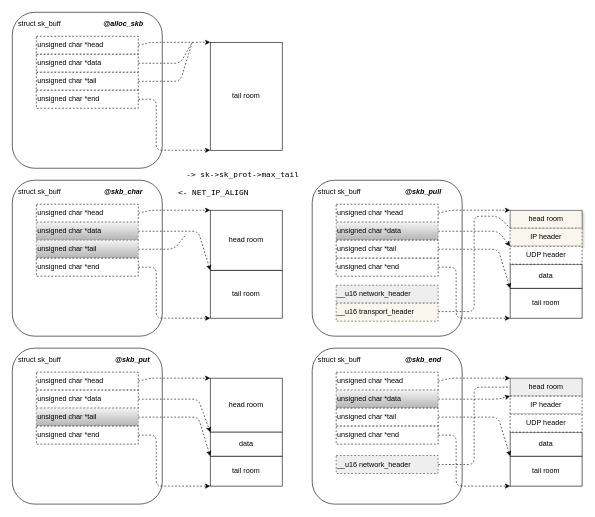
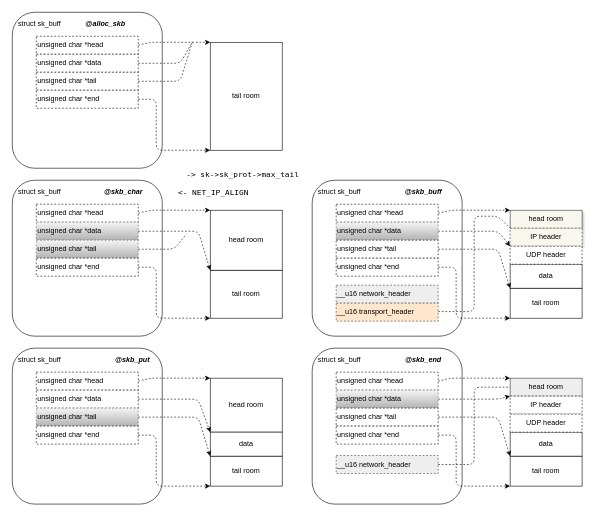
  <mxCell id="0" />
  <mxCell id="1" parent="0" />
  <mxCell id="2" value="" style="rounded=1;whiteSpace=wrap;html=1;align=left;" vertex="1" parent="1"><mxGeometry x="20" y="20" width="250" height="260" as="geometry" /></mxCell>
  <mxCell id="3" value="tail room" style="rounded=0;whiteSpace=wrap;html=1;" vertex="1" parent="1"><mxGeometry x="350" y="70" width="120" height="180" as="geometry" /></mxCell>
  <mxCell id="4" value="" style="endArrow=classic;html=1;entryX=0;entryY=0;entryDx=0;entryDy=0;dashed=1;exitX=1;exitY=0.5;exitDx=0;exitDy=0;" edge="1" parent="1" source="5"><mxGeometry width="50" height="50" relative="1" as="geometry"><mxPoint x="290" y="150" as="sourcePoint" /><mxPoint x="350" y="70" as="targetPoint" /><Array as="points"><mxPoint x="250" y="70" /><mxPoint x="330" y="70" /></Array></mxGeometry></mxCell>
  <mxCell id="5" value="&lt;p style=&quot;line-height: 10%&quot;&gt;&lt;/p&gt;&lt;div&gt;unsigned char *head&lt;/div&gt;&lt;p&gt;&lt;/p&gt;" style="rounded=0;whiteSpace=wrap;html=1;align=left;dashed=1;" vertex="1" parent="1"><mxGeometry x="60" y="60" width="170" height="30" as="geometry" /></mxCell>
  <mxCell id="6" value="&lt;p style=&quot;line-height: 10%&quot;&gt;&lt;/p&gt;&lt;div&gt;unsigned char *data&lt;/div&gt;&lt;p&gt;&lt;/p&gt;" style="rounded=0;whiteSpace=wrap;html=1;align=left;dashed=1;" vertex="1" parent="1"><mxGeometry x="60" y="90" width="170" height="30" as="geometry" /></mxCell>
  <mxCell id="7" value="&lt;p style=&quot;line-height: 10%&quot;&gt;&lt;/p&gt;&lt;div&gt;unsigned char *tail&lt;/div&gt;&lt;p&gt;&lt;/p&gt;" style="rounded=0;whiteSpace=wrap;html=1;align=left;dashed=1;" vertex="1" parent="1"><mxGeometry x="60" y="120" width="170" height="30" as="geometry" /></mxCell>
  <mxCell id="8" value="&lt;p style=&quot;line-height: 10%&quot;&gt;&lt;/p&gt;&lt;div&gt;unsigned char *end&lt;/div&gt;&lt;p&gt;&lt;/p&gt;" style="rounded=0;whiteSpace=wrap;html=1;align=left;dashed=1;" vertex="1" parent="1"><mxGeometry x="60" y="150" width="170" height="30" as="geometry" /></mxCell>
  <mxCell id="9" value="struct sk_buff" style="text;html=1;align=center;verticalAlign=middle;resizable=0;points=[];autosize=1;" vertex="1" parent="1"><mxGeometry x="20" y="30" width="90" height="20" as="geometry" /></mxCell>
  <mxCell id="10" value="" style="endArrow=classic;html=1;dashed=1;exitX=1;exitY=0.5;exitDx=0;exitDy=0;entryX=0;entryY=1;entryDx=0;entryDy=0;" edge="1" parent="1" source="8" target="3"><mxGeometry width="50" height="50" relative="1" as="geometry"><mxPoint x="370" y="200" as="sourcePoint" /><mxPoint x="420" y="150" as="targetPoint" /><Array as="points"><mxPoint x="260" y="165" /><mxPoint x="260" y="250" /></Array></mxGeometry></mxCell>
  <mxCell id="11" value="" style="endArrow=none;dashed=1;html=1;exitX=1;exitY=0.5;exitDx=0;exitDy=0;" edge="1" parent="1" source="6"><mxGeometry width="50" height="50" relative="1" as="geometry"><mxPoint x="330" y="90" as="sourcePoint" /><mxPoint x="320" y="70" as="targetPoint" /><Array as="points"><mxPoint x="300" y="105" /></Array></mxGeometry></mxCell>
  <mxCell id="12" value="" style="endArrow=none;dashed=1;html=1;exitX=1;exitY=0.5;exitDx=0;exitDy=0;" edge="1" parent="1" source="7"><mxGeometry width="50" height="50" relative="1" as="geometry"><mxPoint x="330" y="90" as="sourcePoint" /><mxPoint x="320" y="70" as="targetPoint" /><Array as="points"><mxPoint x="300" y="135" /></Array></mxGeometry></mxCell>
  <mxCell id="13" value="" style="rounded=1;whiteSpace=wrap;html=1;align=left;" vertex="1" parent="1"><mxGeometry x="20" y="300" width="250" height="260" as="geometry" /></mxCell>
  <mxCell id="14" value="tail room" style="rounded=0;whiteSpace=wrap;html=1;" vertex="1" parent="1"><mxGeometry x="350" y="450" width="120" height="80" as="geometry" /></mxCell>
  <mxCell id="15" value="" style="endArrow=classic;html=1;entryX=0;entryY=0;entryDx=0;entryDy=0;dashed=1;exitX=1;exitY=0.5;exitDx=0;exitDy=0;" edge="1" parent="1" source="16"><mxGeometry width="50" height="50" relative="1" as="geometry"><mxPoint x="290" y="430" as="sourcePoint" /><mxPoint x="350" y="350" as="targetPoint" /><Array as="points"><mxPoint x="250" y="350" /><mxPoint x="330" y="350" /></Array></mxGeometry></mxCell>
  <mxCell id="16" value="&lt;p style=&quot;line-height: 10%&quot;&gt;&lt;/p&gt;&lt;div&gt;unsigned char *head&lt;/div&gt;&lt;p&gt;&lt;/p&gt;" style="rounded=0;whiteSpace=wrap;html=1;align=left;dashed=1;" vertex="1" parent="1"><mxGeometry x="60" y="340" width="170" height="30" as="geometry" /></mxCell>
  <mxCell id="17" value="&lt;p style=&quot;line-height: 10%&quot;&gt;&lt;/p&gt;&lt;div&gt;unsigned char *data&lt;/div&gt;&lt;p&gt;&lt;/p&gt;" style="rounded=0;whiteSpace=wrap;html=1;align=left;dashed=1;gradientColor=#b3b3b3;fillColor=#f5f5f5;strokeColor=#666666;" vertex="1" parent="1"><mxGeometry x="60" y="370" width="170" height="30" as="geometry" /></mxCell>
  <mxCell id="18" value="&lt;p style=&quot;line-height: 10%&quot;&gt;&lt;/p&gt;&lt;div&gt;unsigned char *tail&lt;/div&gt;&lt;p&gt;&lt;/p&gt;" style="rounded=0;whiteSpace=wrap;html=1;align=left;dashed=1;gradientColor=#b3b3b3;fillColor=#f5f5f5;strokeColor=#666666;" vertex="1" parent="1"><mxGeometry x="60" y="400" width="170" height="30" as="geometry" /></mxCell>
  <mxCell id="19" value="&lt;p style=&quot;line-height: 10%&quot;&gt;&lt;/p&gt;&lt;div&gt;unsigned char *end&lt;/div&gt;&lt;p&gt;&lt;/p&gt;" style="rounded=0;whiteSpace=wrap;html=1;align=left;dashed=1;" vertex="1" parent="1"><mxGeometry x="60" y="430" width="170" height="30" as="geometry" /></mxCell>
  <mxCell id="20" value="struct sk_buff" style="text;html=1;align=center;verticalAlign=middle;resizable=0;points=[];autosize=1;" vertex="1" parent="1"><mxGeometry x="20" y="310" width="90" height="20" as="geometry" /></mxCell>
  <mxCell id="21" value="" style="endArrow=classic;html=1;dashed=1;exitX=1;exitY=0.5;exitDx=0;exitDy=0;entryX=0;entryY=1;entryDx=0;entryDy=0;" edge="1" parent="1" source="19" target="14"><mxGeometry width="50" height="50" relative="1" as="geometry"><mxPoint x="370" y="480" as="sourcePoint" /><mxPoint x="420" y="430" as="targetPoint" /><Array as="points"><mxPoint x="260" y="445" /><mxPoint x="260" y="530" /></Array></mxGeometry></mxCell>
- <mxCell id="22" value="&lt;b&gt;&lt;i&gt;@alloc_skb&lt;/i&gt;&lt;/b&gt;" style="text;html=1;align=center;verticalAlign=middle;resizable=0;points=[];autosize=1;" vertex="1" parent="1"><mxGeometry x="165" y="30" width="80" height="20" as="geometry" /></mxCell>
+ <mxCell id="22" value="&lt;b&gt;&lt;i&gt;@alloc_skb&lt;/i&gt;&lt;/b&gt;" style="text;html=1;align=center;verticalAlign=middle;resizable=0;points=[];autosize=1;" vertex="1" parent="1"><mxGeometry x="135" y="30" width="80" height="20" as="geometry" /></mxCell>
  <mxCell id="23" value="&lt;b&gt;&lt;i&gt;@skb_char&lt;/i&gt;&lt;/b&gt;" style="text;html=1;align=center;verticalAlign=middle;resizable=0;points=[];autosize=1;" vertex="1" parent="1"><mxGeometry x="155" y="310" width="100" height="20" as="geometry" /></mxCell>
  <mxCell id="24" value="head room" style="rounded=0;whiteSpace=wrap;html=1;" vertex="1" parent="1"><mxGeometry x="350" y="350" width="120" height="100" as="geometry" /></mxCell>
  <mxCell id="25" value="" style="endArrow=classic;html=1;dashed=1;entryX=0;entryY=0;entryDx=0;entryDy=0;exitX=1;exitY=0.5;exitDx=0;exitDy=0;" edge="1" parent="1" source="17" target="14"><mxGeometry width="50" height="50" relative="1" as="geometry"><mxPoint x="370" y="340" as="sourcePoint" /><mxPoint x="420" y="290" as="targetPoint" /><Array as="points"><mxPoint x="330" y="385" /></Array></mxGeometry></mxCell>
  <mxCell id="26" value="" style="endArrow=none;dashed=1;html=1;exitX=1;exitY=0.5;exitDx=0;exitDy=0;" edge="1" parent="1" source="18"><mxGeometry width="50" height="50" relative="1" as="geometry"><mxPoint x="370" y="320" as="sourcePoint" /><mxPoint x="310" y="390" as="targetPoint" /><Array as="points"><mxPoint x="290" y="415" /></Array></mxGeometry></mxCell>
  <mxCell id="27" value="" style="rounded=1;whiteSpace=wrap;html=1;align=left;" vertex="1" parent="1"><mxGeometry x="20" y="580" width="250" height="260" as="geometry" /></mxCell>
  <mxCell id="28" value="tail room" style="rounded=0;whiteSpace=wrap;html=1;" vertex="1" parent="1"><mxGeometry x="350" y="760" width="120" height="50" as="geometry" /></mxCell>
  <mxCell id="29" value="" style="endArrow=classic;html=1;entryX=0;entryY=0;entryDx=0;entryDy=0;dashed=1;exitX=1;exitY=0.5;exitDx=0;exitDy=0;" edge="1" parent="1" source="30"><mxGeometry width="50" height="50" relative="1" as="geometry"><mxPoint x="290" y="710" as="sourcePoint" /><mxPoint x="350" y="630" as="targetPoint" /><Array as="points"><mxPoint x="250" y="630" /><mxPoint x="330" y="630" /></Array></mxGeometry></mxCell>
  <mxCell id="30" value="&lt;p style=&quot;line-height: 10%&quot;&gt;&lt;/p&gt;&lt;div&gt;unsigned char *head&lt;/div&gt;&lt;p&gt;&lt;/p&gt;" style="rounded=0;whiteSpace=wrap;html=1;align=left;dashed=1;" vertex="1" parent="1"><mxGeometry x="60" y="620" width="170" height="30" as="geometry" /></mxCell>
  <mxCell id="31" value="&lt;p style=&quot;line-height: 10%&quot;&gt;&lt;/p&gt;&lt;div&gt;unsigned char *data&lt;/div&gt;&lt;p&gt;&lt;/p&gt;" style="rounded=0;whiteSpace=wrap;html=1;align=left;dashed=1;" vertex="1" parent="1"><mxGeometry x="60" y="650" width="170" height="30" as="geometry" /></mxCell>
  <mxCell id="32" value="&lt;p style=&quot;line-height: 10%&quot;&gt;&lt;/p&gt;&lt;div&gt;unsigned char *tail&lt;/div&gt;&lt;p&gt;&lt;/p&gt;" style="rounded=0;whiteSpace=wrap;html=1;align=left;dashed=1;gradientColor=#b3b3b3;fillColor=#f5f5f5;strokeColor=#666666;" vertex="1" parent="1"><mxGeometry x="60" y="680" width="170" height="30" as="geometry" /></mxCell>
  <mxCell id="33" value="&lt;p style=&quot;line-height: 10%&quot;&gt;&lt;/p&gt;&lt;div&gt;unsigned char *end&lt;/div&gt;&lt;p&gt;&lt;/p&gt;" style="rounded=0;whiteSpace=wrap;html=1;align=left;dashed=1;" vertex="1" parent="1"><mxGeometry x="60" y="710" width="170" height="30" as="geometry" /></mxCell>
  <mxCell id="34" value="struct sk_buff" style="text;html=1;align=center;verticalAlign=middle;resizable=0;points=[];autosize=1;" vertex="1" parent="1"><mxGeometry x="20" y="590" width="90" height="20" as="geometry" /></mxCell>
  <mxCell id="35" value="" style="endArrow=classic;html=1;dashed=1;exitX=1;exitY=0.5;exitDx=0;exitDy=0;entryX=0;entryY=1;entryDx=0;entryDy=0;" edge="1" parent="1" source="33" target="28"><mxGeometry width="50" height="50" relative="1" as="geometry"><mxPoint x="370" y="760" as="sourcePoint" /><mxPoint x="420" y="710" as="targetPoint" /><Array as="points"><mxPoint x="260" y="725" /><mxPoint x="260" y="810" /></Array></mxGeometry></mxCell>
  <mxCell id="36" value="&lt;b&gt;&lt;i&gt;@skb_put&lt;/i&gt;&lt;/b&gt;" style="text;html=1;align=center;verticalAlign=middle;resizable=0;points=[];autosize=1;" vertex="1" parent="1"><mxGeometry x="185" y="590" width="70" height="20" as="geometry" /></mxCell>
  <mxCell id="37" value="head room" style="rounded=0;whiteSpace=wrap;html=1;" vertex="1" parent="1"><mxGeometry x="350" y="630" width="120" height="90" as="geometry" /></mxCell>
  <mxCell id="38" value="" style="endArrow=classic;html=1;dashed=1;exitX=1;exitY=0.5;exitDx=0;exitDy=0;entryX=0;entryY=0;entryDx=0;entryDy=0;" edge="1" parent="1" source="31" target="39"><mxGeometry width="50" height="50" relative="1" as="geometry"><mxPoint x="370" y="620" as="sourcePoint" /><mxPoint x="420" y="570" as="targetPoint" /><Array as="points"><mxPoint x="330" y="665" /></Array></mxGeometry></mxCell>
  <mxCell id="39" value="data" style="rounded=0;whiteSpace=wrap;html=1;" vertex="1" parent="1"><mxGeometry x="350" y="720" width="120" height="40" as="geometry" /></mxCell>
  <mxCell id="40" value="" style="endArrow=classic;html=1;dashed=1;entryX=0;entryY=0;entryDx=0;entryDy=0;exitX=1;exitY=0.5;exitDx=0;exitDy=0;" edge="1" parent="1" source="32" target="28"><mxGeometry width="50" height="50" relative="1" as="geometry"><mxPoint x="370" y="620" as="sourcePoint" /><mxPoint x="420" y="570" as="targetPoint" /><Array as="points"><mxPoint x="330" y="695" /></Array></mxGeometry></mxCell>
  <mxCell id="41" value="" style="rounded=1;whiteSpace=wrap;html=1;align=left;" vertex="1" parent="1"><mxGeometry x="520" y="580" width="250" height="260" as="geometry" /></mxCell>
  <mxCell id="42" value="tail room" style="rounded=0;whiteSpace=wrap;html=1;" vertex="1" parent="1"><mxGeometry x="850" y="760" width="120" height="50" as="geometry" /></mxCell>
  <mxCell id="43" value="" style="endArrow=classic;html=1;entryX=0;entryY=0;entryDx=0;entryDy=0;dashed=1;exitX=1;exitY=0.5;exitDx=0;exitDy=0;" edge="1" parent="1" source="44"><mxGeometry width="50" height="50" relative="1" as="geometry"><mxPoint x="790" y="710" as="sourcePoint" /><mxPoint x="850" y="630" as="targetPoint" /><Array as="points"><mxPoint x="750" y="630" /><mxPoint x="830" y="630" /></Array></mxGeometry></mxCell>
  <mxCell id="44" value="&lt;p style=&quot;line-height: 10%&quot;&gt;&lt;/p&gt;&lt;div&gt;unsigned char *head&lt;/div&gt;&lt;p&gt;&lt;/p&gt;" style="rounded=0;whiteSpace=wrap;html=1;align=left;dashed=1;" vertex="1" parent="1"><mxGeometry x="560" y="620" width="170" height="30" as="geometry" /></mxCell>
  <mxCell id="45" value="&lt;p style=&quot;line-height: 10%&quot;&gt;&lt;/p&gt;&lt;div&gt;unsigned char *data&lt;/div&gt;&lt;p&gt;&lt;/p&gt;" style="rounded=0;whiteSpace=wrap;html=1;align=left;dashed=1;gradientColor=#b3b3b3;fillColor=#f5f5f5;strokeColor=#666666;" vertex="1" parent="1"><mxGeometry x="560" y="650" width="170" height="30" as="geometry" /></mxCell>
  <mxCell id="46" value="&lt;p style=&quot;line-height: 10%&quot;&gt;&lt;/p&gt;&lt;div&gt;unsigned char *tail&lt;/div&gt;&lt;p&gt;&lt;/p&gt;" style="rounded=0;whiteSpace=wrap;html=1;align=left;dashed=1;" vertex="1" parent="1"><mxGeometry x="560" y="680" width="170" height="30" as="geometry" /></mxCell>
  <mxCell id="47" value="&lt;p style=&quot;line-height: 10%&quot;&gt;&lt;/p&gt;&lt;div&gt;unsigned char *end&lt;/div&gt;&lt;p&gt;&lt;/p&gt;" style="rounded=0;whiteSpace=wrap;html=1;align=left;dashed=1;" vertex="1" parent="1"><mxGeometry x="560" y="710" width="170" height="30" as="geometry" /></mxCell>
  <mxCell id="48" value="struct sk_buff" style="text;html=1;align=center;verticalAlign=middle;resizable=0;points=[];autosize=1;" vertex="1" parent="1"><mxGeometry x="520" y="590" width="90" height="20" as="geometry" /></mxCell>
  <mxCell id="49" value="" style="endArrow=classic;html=1;dashed=1;exitX=1;exitY=0.5;exitDx=0;exitDy=0;entryX=0;entryY=1;entryDx=0;entryDy=0;" edge="1" parent="1" source="47" target="42"><mxGeometry width="50" height="50" relative="1" as="geometry"><mxPoint x="870" y="760" as="sourcePoint" /><mxPoint x="920" y="710" as="targetPoint" /><Array as="points"><mxPoint x="760" y="725" /><mxPoint x="760" y="810" /></Array></mxGeometry></mxCell>
  <mxCell id="50" value="&lt;b&gt;&lt;i&gt;@skb_end&lt;/i&gt;&lt;/b&gt;" style="text;html=1;align=center;verticalAlign=middle;resizable=0;points=[];autosize=1;" vertex="1" parent="1"><mxGeometry x="665" y="590" width="80" height="20" as="geometry" /></mxCell>
  <mxCell id="51" value="head room" style="rounded=0;whiteSpace=wrap;html=1;fillColor=#eeeeee;strokeColor=#36393d;" vertex="1" parent="1"><mxGeometry x="850" y="630" width="120" height="30" as="geometry" /></mxCell>
  <mxCell id="52" value="" style="endArrow=classic;html=1;dashed=1;exitX=1;exitY=0.5;exitDx=0;exitDy=0;entryX=0;entryY=0;entryDx=0;entryDy=0;" edge="1" parent="1" source="45" target="55"><mxGeometry width="50" height="50" relative="1" as="geometry"><mxPoint x="870" y="620" as="sourcePoint" /><mxPoint x="920" y="570" as="targetPoint" /><Array as="points"><mxPoint x="830" y="665" /></Array></mxGeometry></mxCell>
  <mxCell id="53" value="data" style="rounded=0;whiteSpace=wrap;html=1;" vertex="1" parent="1"><mxGeometry x="850" y="720" width="120" height="40" as="geometry" /></mxCell>
  <mxCell id="54" value="" style="endArrow=classic;html=1;dashed=1;entryX=0;entryY=0;entryDx=0;entryDy=0;exitX=1;exitY=0.5;exitDx=0;exitDy=0;" edge="1" parent="1" source="46" target="42"><mxGeometry width="50" height="50" relative="1" as="geometry"><mxPoint x="870" y="620" as="sourcePoint" /><mxPoint x="920" y="570" as="targetPoint" /><Array as="points"><mxPoint x="830" y="695" /></Array></mxGeometry></mxCell>
  <mxCell id="55" value="IP header" style="rounded=0;whiteSpace=wrap;html=1;dashed=1;" vertex="1" parent="1"><mxGeometry x="850" y="660" width="120" height="30" as="geometry" /></mxCell>
  <mxCell id="56" value="UDP header" style="rounded=0;whiteSpace=wrap;html=1;dashed=1;" vertex="1" parent="1"><mxGeometry x="850" y="690" width="120" height="30" as="geometry" /></mxCell>
  <mxCell id="57" value="" style="rounded=1;whiteSpace=wrap;html=1;align=left;" vertex="1" parent="1"><mxGeometry x="520" y="300" width="250" height="260" as="geometry" /></mxCell>
  <mxCell id="58" value="tail room" style="rounded=0;whiteSpace=wrap;html=1;" vertex="1" parent="1"><mxGeometry x="850" y="480" width="120" height="50" as="geometry" /></mxCell>
  <mxCell id="59" value="" style="endArrow=classic;html=1;entryX=0;entryY=0;entryDx=0;entryDy=0;dashed=1;exitX=1;exitY=0.5;exitDx=0;exitDy=0;" edge="1" parent="1" source="60"><mxGeometry width="50" height="50" relative="1" as="geometry"><mxPoint x="790" y="430" as="sourcePoint" /><mxPoint x="850" y="350" as="targetPoint" /><Array as="points"><mxPoint x="750" y="350" /><mxPoint x="830" y="350" /></Array></mxGeometry></mxCell>
  <mxCell id="60" value="&lt;p style=&quot;line-height: 10%&quot;&gt;&lt;/p&gt;&lt;div&gt;unsigned char *head&lt;/div&gt;&lt;p&gt;&lt;/p&gt;" style="rounded=0;whiteSpace=wrap;html=1;align=left;dashed=1;" vertex="1" parent="1"><mxGeometry x="560" y="340" width="170" height="30" as="geometry" /></mxCell>
  <mxCell id="61" value="&lt;p style=&quot;line-height: 10%&quot;&gt;&lt;/p&gt;&lt;div&gt;unsigned char *data&lt;/div&gt;&lt;p&gt;&lt;/p&gt;" style="rounded=0;whiteSpace=wrap;html=1;align=left;dashed=1;gradientColor=#b3b3b3;fillColor=#f5f5f5;strokeColor=#666666;" vertex="1" parent="1"><mxGeometry x="560" y="370" width="170" height="30" as="geometry" /></mxCell>
  <mxCell id="62" value="&lt;p style=&quot;line-height: 10%&quot;&gt;&lt;/p&gt;&lt;div&gt;unsigned char *tail&lt;/div&gt;&lt;p&gt;&lt;/p&gt;" style="rounded=0;whiteSpace=wrap;html=1;align=left;dashed=1;" vertex="1" parent="1"><mxGeometry x="560" y="400" width="170" height="30" as="geometry" /></mxCell>
  <mxCell id="63" value="&lt;p style=&quot;line-height: 10%&quot;&gt;&lt;/p&gt;&lt;div&gt;unsigned char *end&lt;/div&gt;&lt;p&gt;&lt;/p&gt;" style="rounded=0;whiteSpace=wrap;html=1;align=left;dashed=1;" vertex="1" parent="1"><mxGeometry x="560" y="430" width="170" height="30" as="geometry" /></mxCell>
  <mxCell id="64" value="struct sk_buff" style="text;html=1;align=center;verticalAlign=middle;resizable=0;points=[];autosize=1;" vertex="1" parent="1"><mxGeometry x="520" y="310" width="90" height="20" as="geometry" /></mxCell>
  <mxCell id="65" value="" style="endArrow=classic;html=1;dashed=1;exitX=1;exitY=0.5;exitDx=0;exitDy=0;entryX=0;entryY=1;entryDx=0;entryDy=0;" edge="1" parent="1" source="63" target="58"><mxGeometry width="50" height="50" relative="1" as="geometry"><mxPoint x="870" y="480" as="sourcePoint" /><mxPoint x="920" y="430" as="targetPoint" /><Array as="points"><mxPoint x="760" y="445" /><mxPoint x="760" y="530" /></Array></mxGeometry></mxCell>
- <mxCell id="66" value="&lt;b&gt;&lt;i&gt;@skb_pull&lt;/i&gt;&lt;/b&gt;" style="text;html=1;align=center;verticalAlign=middle;resizable=0;points=[];autosize=1;" vertex="1" parent="1"><mxGeometry x="665" y="310" width="80" height="20" as="geometry" /></mxCell>
+ <mxCell id="66" value="&lt;b&gt;&lt;i&gt;@skb_buff&lt;/i&gt;&lt;/b&gt;" style="text;html=1;align=center;verticalAlign=middle;resizable=0;points=[];autosize=1;" vertex="1" parent="1"><mxGeometry x="665" y="310" width="80" height="20" as="geometry" /></mxCell>
  <mxCell id="67" value="head room" style="rounded=0;whiteSpace=wrap;html=1;fillColor=#f9f7ed;strokeColor=#36393d;shadow=1;" vertex="1" parent="1"><mxGeometry x="850" y="350" width="120" height="30" as="geometry" /></mxCell>
  <mxCell id="68" value="" style="endArrow=classic;html=1;dashed=1;exitX=1;exitY=0.5;exitDx=0;exitDy=0;entryX=0;entryY=1;entryDx=0;entryDy=0;" edge="1" parent="1" source="61" target="71"><mxGeometry width="50" height="50" relative="1" as="geometry"><mxPoint x="870" y="340" as="sourcePoint" /><mxPoint x="920" y="290" as="targetPoint" /><Array as="points"><mxPoint x="830" y="385" /></Array></mxGeometry></mxCell>
  <mxCell id="69" value="data" style="rounded=0;whiteSpace=wrap;html=1;" vertex="1" parent="1"><mxGeometry x="850" y="440" width="120" height="40" as="geometry" /></mxCell>
  <mxCell id="70" value="" style="endArrow=classic;html=1;dashed=1;entryX=0;entryY=0;entryDx=0;entryDy=0;exitX=1;exitY=0.5;exitDx=0;exitDy=0;" edge="1" parent="1" source="62" target="58"><mxGeometry width="50" height="50" relative="1" as="geometry"><mxPoint x="870" y="340" as="sourcePoint" /><mxPoint x="920" y="290" as="targetPoint" /><Array as="points"><mxPoint x="830" y="415" /></Array></mxGeometry></mxCell>
  <mxCell id="71" value="IP header" style="rounded=0;whiteSpace=wrap;html=1;dashed=1;shadow=1;fillColor=#f9f7ed;strokeColor=#36393d;" vertex="1" parent="1"><mxGeometry x="850" y="380" width="120" height="30" as="geometry" /></mxCell>
  <mxCell id="72" value="UDP header" style="rounded=0;whiteSpace=wrap;html=1;dashed=1;" vertex="1" parent="1"><mxGeometry x="850" y="410" width="120" height="30" as="geometry" /></mxCell>
  <mxCell id="73" value="&lt;span style=&quot;font-family: monospace ; font-size: medium ; background-color: rgb(255 , 255 , 255)&quot;&gt;-&amp;gt; sk-&amp;gt;sk_prot-&amp;gt;max_tail&lt;/span&gt;" style="text;html=1;align=center;verticalAlign=middle;resizable=0;points=[];autosize=1;" vertex="1" parent="1"><mxGeometry x="294" y="280" width="220" height="20" as="geometry" /></mxCell>
  <mxCell id="74" value="&lt;span style=&quot;font-family: monospace ; font-size: medium ; background-color: rgb(255 , 255 , 255)&quot;&gt;&amp;lt;- NET_IP_ALIGN&lt;/span&gt;" style="text;html=1;align=center;verticalAlign=middle;resizable=0;points=[];autosize=1;" vertex="1" parent="1"><mxGeometry x="290" y="310" width="130" height="20" as="geometry" /></mxCell>
  <mxCell id="75" value="&lt;p style=&quot;line-height: 10%&quot;&gt;&lt;/p&gt;&lt;div&gt;__u16 network_header&lt;/div&gt;&lt;p&gt;&lt;/p&gt;" style="rounded=0;whiteSpace=wrap;html=1;align=left;dashed=1;fillColor=#eeeeee;strokeColor=#36393d;" vertex="1" parent="1"><mxGeometry x="560" y="759" width="170" height="30" as="geometry" /></mxCell>
  <mxCell id="76" value="&lt;p style=&quot;line-height: 10%&quot;&gt;&lt;/p&gt;&lt;div&gt;__u16 network_header&lt;/div&gt;&lt;p&gt;&lt;/p&gt;" style="rounded=0;whiteSpace=wrap;html=1;align=left;dashed=1;fillColor=#eeeeee;strokeColor=#36393d;" vertex="1" parent="1"><mxGeometry x="560" y="475" width="170" height="30" as="geometry" /></mxCell>
- <mxCell id="77" value="&lt;p style=&quot;line-height: 10%&quot;&gt;&lt;/p&gt;&lt;div&gt;__u16 transport_header&lt;/div&gt;&lt;p&gt;&lt;/p&gt;" style="rounded=0;whiteSpace=wrap;html=1;align=left;dashed=1;fillColor=#f9f7ed;strokeColor=#36393d;" vertex="1" parent="1"><mxGeometry x="560" y="505" width="170" height="30" as="geometry" /></mxCell>
+ <mxCell id="77" value="&lt;p style=&quot;line-height: 10%&quot;&gt;&lt;/p&gt;&lt;div&gt;__u16 transport_header&lt;/div&gt;&lt;p&gt;&lt;/p&gt;" style="rounded=0;whiteSpace=wrap;html=1;align=left;dashed=1;fillColor=#ffe6cc;strokeColor=#36393d;" vertex="1" parent="1"><mxGeometry x="560" y="505" width="170" height="30" as="geometry" /></mxCell>
  <mxCell id="78" value="" style="endArrow=none;dashed=1;html=1;entryX=0;entryY=0.5;entryDx=0;entryDy=0;exitX=1;exitY=0.5;exitDx=0;exitDy=0;" edge="1" parent="1" source="75" target="51"><mxGeometry width="50" height="50" relative="1" as="geometry"><mxPoint x="760" y="760" as="sourcePoint" /><mxPoint x="810" y="710" as="targetPoint" /><Array as="points"><mxPoint x="790" y="774" /><mxPoint x="790" y="645" /></Array></mxGeometry></mxCell>
  <mxCell id="79" value="" style="endArrow=none;dashed=1;html=1;entryX=0;entryY=0;entryDx=0;entryDy=0;exitX=1;exitY=0.5;exitDx=0;exitDy=0;" edge="1" parent="1" target="71"><mxGeometry width="50" height="50" relative="1" as="geometry"><mxPoint x="730" y="519" as="sourcePoint" /><mxPoint x="850" y="390" as="targetPoint" /><Array as="points"><mxPoint x="790" y="519" /><mxPoint x="790" y="360" /><mxPoint x="830" y="360" /></Array></mxGeometry></mxCell>
